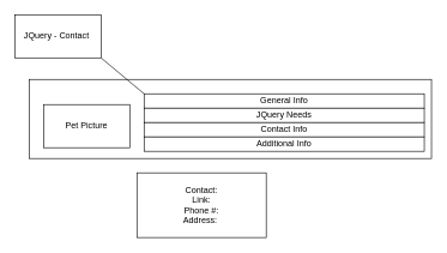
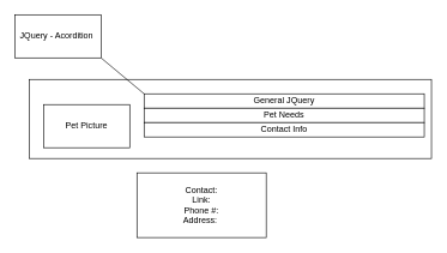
  <mxCell id="0" />
  <mxCell id="1" parent="0" />
  <mxCell id="2" value="" style="rounded=0;whiteSpace=wrap;html=1;" parent="1" vertex="1"><mxGeometry x="40" y="110" width="560" height="110" as="geometry" /></mxCell>
  <mxCell id="3" value="Pet Picture" style="rounded=0;whiteSpace=wrap;html=1;" parent="1" vertex="1"><mxGeometry x="60" y="145" width="120" height="60" as="geometry" /></mxCell>
- <mxCell id="4" value="General Info" style="rounded=0;whiteSpace=wrap;html=1;" parent="1" vertex="1"><mxGeometry x="200" y="130" width="390" height="20" as="geometry" /></mxCell>
- <mxCell id="5" value="JQuery Needs" style="rounded=0;whiteSpace=wrap;html=1;" parent="1" vertex="1"><mxGeometry x="200" y="150" width="390" height="20" as="geometry" /></mxCell>
+ <mxCell id="4" value="General JQuery" style="rounded=0;whiteSpace=wrap;html=1;" parent="1" vertex="1"><mxGeometry x="200" y="130" width="390" height="20" as="geometry" /></mxCell>
+ <mxCell id="5" value="Pet Needs" style="rounded=0;whiteSpace=wrap;html=1;" parent="1" vertex="1"><mxGeometry x="200" y="150" width="390" height="20" as="geometry" /></mxCell>
  <mxCell id="6" value="Contact Info" style="rounded=0;whiteSpace=wrap;html=1;" parent="1" vertex="1"><mxGeometry x="200" y="170" width="390" height="20" as="geometry" /></mxCell>
- <mxCell id="7" value="Additional Info" style="rounded=0;whiteSpace=wrap;html=1;" parent="1" vertex="1"><mxGeometry x="200" y="190" width="390" height="20" as="geometry" /></mxCell>
  <mxCell id="8" value="Contact:&lt;br&gt;Link:&lt;br&gt;Phone #:&lt;br&gt;Address:&amp;nbsp;" style="rounded=0;whiteSpace=wrap;html=1;" parent="1" vertex="1"><mxGeometry x="190" y="240" width="180" height="90" as="geometry" /></mxCell>
  <mxCell id="9" value="" style="endArrow=none;html=1;entryX=0;entryY=0;entryDx=0;entryDy=0;" parent="1" target="4" edge="1"><mxGeometry width="50" height="50" relative="1" as="geometry"><mxPoint x="140" y="80" as="sourcePoint" /><mxPoint x="190" y="30" as="targetPoint" /></mxGeometry></mxCell>
- <mxCell id="10" value="JQuery - Contact&amp;nbsp;" style="rounded=0;whiteSpace=wrap;html=1;" parent="1" vertex="1"><mxGeometry x="20" y="20" width="120" height="60" as="geometry" /></mxCell>
+ <mxCell id="10" value="JQuery - Acordition&amp;nbsp;" style="rounded=0;whiteSpace=wrap;html=1;" parent="1" vertex="1"><mxGeometry x="20" y="20" width="120" height="60" as="geometry" /></mxCell>
